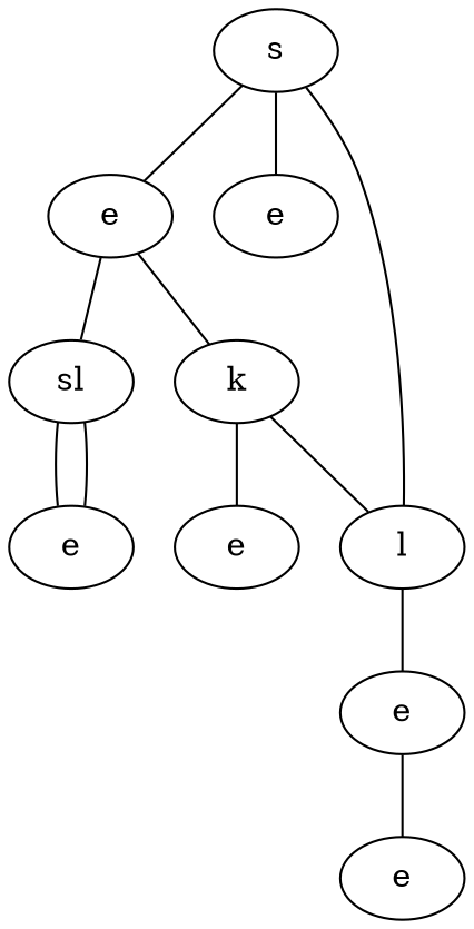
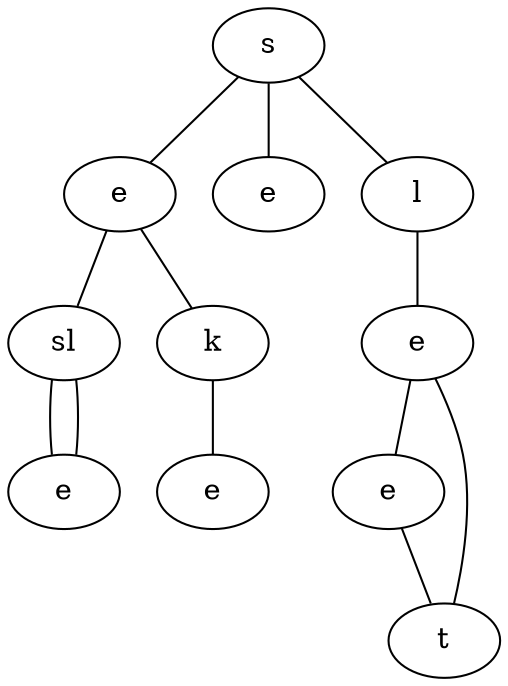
  graph {
    n1 [label=s]
    n2 [label=e]
    n3 [label=e]
    n4 [label=l]
    n5 [label=sl]
    n6 [label=k]
    n7 [label=e]
    n8 [label=e]
    n9 [label=e]
    n10 [label=e]
+   n11 [label=t]
    n1 -- n2
    n1 -- n3
    n1 -- n4
    n2 -- n5
    n2 -- n6
    n4 -- n9
    n5 -- n7
    n5 -- n7
-   n6 -- n4
    n6 -- n8
    n9 -- n10
+   n9 -- n11
+   n10 -- n11
  }
